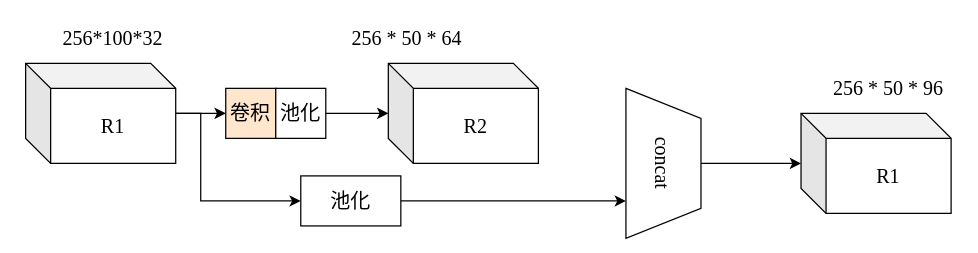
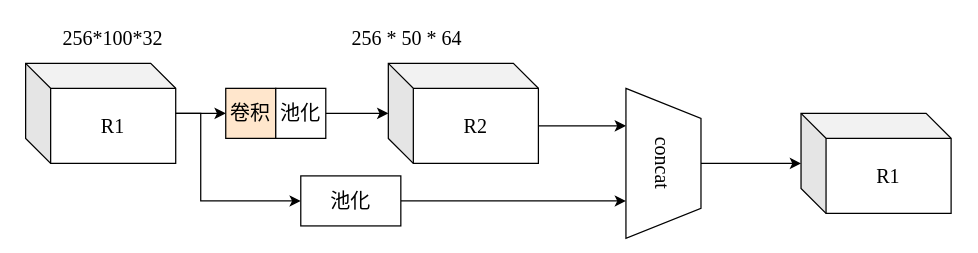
  <mxCell id="0" />
  <mxCell id="1" parent="0" />
  <mxCell id="2" value="" style="edgeStyle=orthogonalEdgeStyle;rounded=0;orthogonalLoop=1;jettySize=auto;html=1;entryX=0;entryY=0.5;entryDx=0;entryDy=0;fontFamily=Times New Roman;fontSize=16;" parent="1" source="3" target="9" edge="1"><mxGeometry relative="1" as="geometry"><mxPoint x="170" y="210" as="targetPoint" /><Array as="points"><mxPoint x="160" y="90" /><mxPoint x="160" y="160" /></Array></mxGeometry></mxCell>
  <mxCell id="3" value="R1" style="shape=cube;whiteSpace=wrap;html=1;boundedLbl=1;backgroundOutline=1;darkOpacity=0.05;darkOpacity2=0.1;fontFamily=Times New Roman;fontSize=16;" parent="1" vertex="1"><mxGeometry y="50" width="120" height="80" as="geometry" x="20" /></mxCell>
+ <mxCell id="4" value="" style="edgeStyle=orthogonalEdgeStyle;rounded=0;orthogonalLoop=1;jettySize=auto;html=1;entryX=0.25;entryY=1;entryDx=0;entryDy=0;exitX=0;exitY=0;exitDx=120;exitDy=50;exitPerimeter=0;fontFamily=Times New Roman;fontSize=16;" parent="1" source="5" target="7" edge="1"><mxGeometry relative="1" as="geometry"><Array as="points" /></mxGeometry></mxCell>
  <mxCell id="5" value="R2" style="shape=cube;whiteSpace=wrap;html=1;boundedLbl=1;backgroundOutline=1;darkOpacity=0.05;darkOpacity2=0.1;fontFamily=Times New Roman;fontSize=16;" parent="1" vertex="1"><mxGeometry x="310" y="50" width="120" height="80" as="geometry" /></mxCell>
  <mxCell id="6" value="" style="edgeStyle=orthogonalEdgeStyle;rounded=0;orthogonalLoop=1;jettySize=auto;html=1;fontFamily=Times New Roman;fontSize=16;" parent="1" source="7" target="10" edge="1"><mxGeometry relative="1" as="geometry" /></mxCell>
  <mxCell id="7" value="concat" style="shape=trapezoid;perimeter=trapezoidPerimeter;whiteSpace=wrap;html=1;rotation=90;fontFamily=Times New Roman;fontSize=16;" parent="1" vertex="1"><mxGeometry x="470" y="100" width="120" height="60" as="geometry" /></mxCell>
  <mxCell id="8" value="" style="edgeStyle=orthogonalEdgeStyle;rounded=0;orthogonalLoop=1;jettySize=auto;html=1;entryX=0.75;entryY=1;entryDx=0;entryDy=0;fontFamily=Times New Roman;fontSize=16;" parent="1" source="9" target="7" edge="1"><mxGeometry relative="1" as="geometry"><mxPoint x="430" y="170" as="targetPoint" /></mxGeometry></mxCell>
  <mxCell id="9" value="池化" style="rounded=0;whiteSpace=wrap;html=1;fontFamily=Times New Roman;fontSize=16;" parent="1" vertex="1"><mxGeometry x="240" y="140" width="80" height="40" as="geometry" /></mxCell>
  <mxCell id="10" value="R1" style="shape=cube;whiteSpace=wrap;html=1;boundedLbl=1;backgroundOutline=1;darkOpacity=0.05;darkOpacity2=0.1;fontFamily=Times New Roman;fontSize=16;" parent="1" vertex="1"><mxGeometry x="640" y="90" width="120" height="80" as="geometry" /></mxCell>
  <mxCell id="11" value="" style="edgeStyle=orthogonalEdgeStyle;rounded=0;orthogonalLoop=1;jettySize=auto;html=1;fontFamily=Times New Roman;fontSize=16;" edge="1" parent="1" source="14" target="5"><mxGeometry relative="1" as="geometry" /></mxCell>
  <mxCell id="12" value="卷积" style="rounded=0;whiteSpace=wrap;html=1;fontFamily=Times New Roman;fontSize=16;fillColor=#ffe6cc;" vertex="1" parent="1"><mxGeometry x="180" y="70" width="40" height="40" as="geometry" /></mxCell>
  <mxCell id="13" value="" style="endArrow=classic;html=1;exitX=1;exitY=0.5;exitDx=0;exitDy=0;exitPerimeter=0;entryX=0;entryY=0.5;entryDx=0;entryDy=0;fontFamily=Times New Roman;fontSize=16;" edge="1" parent="1" source="3" target="12"><mxGeometry width="50" height="50" relative="1" as="geometry"><mxPoint x="230" y="270" as="sourcePoint" /><mxPoint x="280" y="220" as="targetPoint" /></mxGeometry></mxCell>
  <mxCell id="14" value="池化" style="rounded=0;whiteSpace=wrap;html=1;fontFamily=Times New Roman;fontSize=16;" vertex="1" parent="1"><mxGeometry x="220" y="70" width="40" height="40" as="geometry" /></mxCell>
  <mxCell id="15" value="&lt;font style=&quot;vertical-align: inherit; font-size: 16px;&quot;&gt;&lt;font style=&quot;vertical-align: inherit; font-size: 16px;&quot;&gt;256*100*32&lt;/font&gt;&lt;/font&gt;" style="text;html=1;strokeColor=none;fillColor=none;align=center;verticalAlign=middle;whiteSpace=wrap;rounded=0;fontFamily=Times New Roman;fontSize=16;" vertex="1" parent="1"><mxGeometry x="70" y="20" width="40" height="20" as="geometry" /></mxCell>
  <mxCell id="16" value="&lt;font style=&quot;vertical-align: inherit; font-size: 16px;&quot;&gt;&lt;font style=&quot;vertical-align: inherit; font-size: 16px;&quot;&gt;&lt;font style=&quot;vertical-align: inherit; font-size: 16px;&quot;&gt;&lt;font style=&quot;vertical-align: inherit; font-size: 16px;&quot;&gt;256 * 50 * 64&lt;/font&gt;&lt;/font&gt;&lt;/font&gt;&lt;/font&gt;" style="text;html=1;strokeColor=none;fillColor=none;align=center;verticalAlign=middle;whiteSpace=wrap;rounded=0;fontFamily=Times New Roman;fontSize=16;" vertex="1" parent="1"><mxGeometry x="270" y="20" width="110" height="20" as="geometry" /></mxCell>
- <mxCell id="17" value="&lt;font style=&quot;vertical-align: inherit; font-size: 16px;&quot;&gt;&lt;font style=&quot;vertical-align: inherit; font-size: 16px;&quot;&gt;&lt;font style=&quot;vertical-align: inherit; font-size: 16px;&quot;&gt;&lt;font style=&quot;vertical-align: inherit; font-size: 16px;&quot;&gt;&lt;font style=&quot;vertical-align: inherit; font-size: 16px;&quot;&gt;&lt;font style=&quot;vertical-align: inherit; font-size: 16px;&quot;&gt;&lt;font style=&quot;vertical-align: inherit; font-size: 16px;&quot;&gt;&lt;font style=&quot;vertical-align: inherit; font-size: 16px;&quot;&gt;256 * 50 * 96&lt;/font&gt;&lt;/font&gt;&lt;/font&gt;&lt;/font&gt;&lt;/font&gt;&lt;/font&gt;&lt;/font&gt;&lt;/font&gt;" style="text;html=1;strokeColor=none;fillColor=none;align=center;verticalAlign=middle;whiteSpace=wrap;rounded=0;fontFamily=Times New Roman;fontSize=16;" vertex="1" parent="1"><mxGeometry x="660" y="60" width="100" height="20" as="geometry" /></mxCell>
